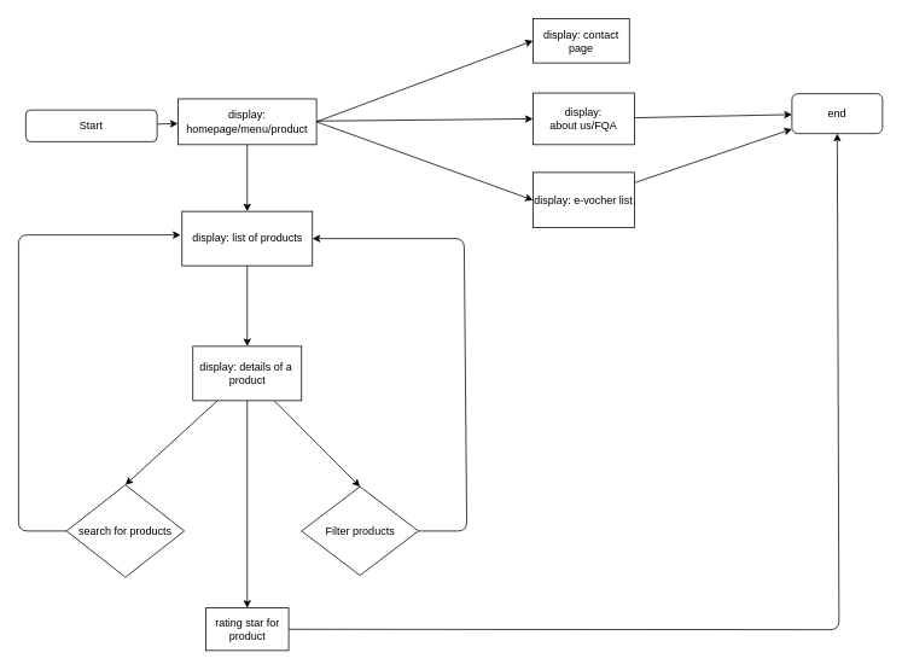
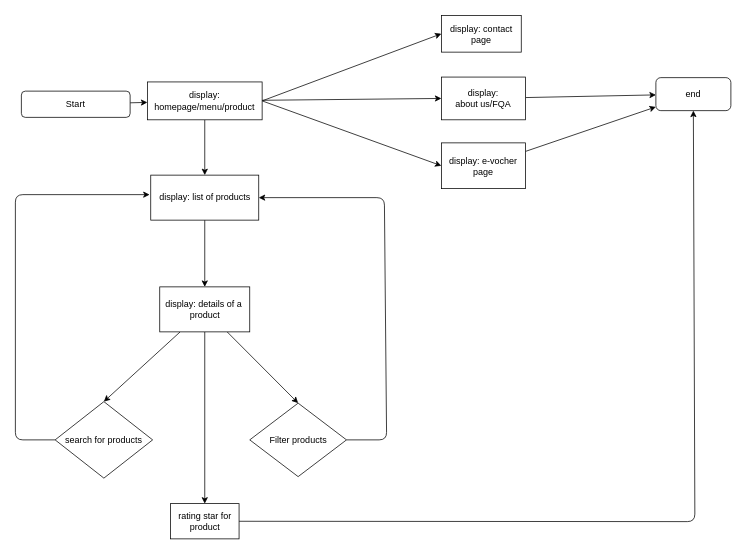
  <mxCell id="0" />
  <mxCell id="1" parent="0" />
  <mxCell id="2" style="edgeStyle=none;html=1;" edge="1" parent="1" source="3" target="8"><mxGeometry relative="1" as="geometry" /></mxCell>
  <mxCell id="3" value="Start" style="rounded=1;whiteSpace=wrap;html=1;" parent="1" vertex="1"><mxGeometry x="28" y="121" width="145" height="35" as="geometry" /></mxCell>
  <mxCell id="4" style="edgeStyle=none;html=1;entryX=0.5;entryY=0;entryDx=0;entryDy=0;" edge="1" parent="1" source="8" target="10"><mxGeometry relative="1" as="geometry"><mxPoint x="275" y="268" as="targetPoint" /></mxGeometry></mxCell>
  <mxCell id="5" style="edgeStyle=none;html=1;entryX=0;entryY=0.5;entryDx=0;entryDy=0;exitX=1;exitY=0.5;exitDx=0;exitDy=0;" edge="1" parent="1" source="8" target="22"><mxGeometry relative="1" as="geometry"><Array as="points" /></mxGeometry></mxCell>
  <mxCell id="6" style="edgeStyle=none;html=1;entryX=0;entryY=0.5;entryDx=0;entryDy=0;" edge="1" parent="1" source="8" target="26"><mxGeometry relative="1" as="geometry" /></mxCell>
  <mxCell id="7" style="edgeStyle=none;html=1;entryX=0;entryY=0.5;entryDx=0;entryDy=0;exitX=1;exitY=0.5;exitDx=0;exitDy=0;" edge="1" parent="1" source="8" target="24"><mxGeometry relative="1" as="geometry"><Array as="points" /></mxGeometry></mxCell>
  <mxCell id="8" value="display: homepage/menu/product" style="rounded=0;whiteSpace=wrap;html=1;" vertex="1" parent="1"><mxGeometry x="196" y="108.75" width="153" height="50.5" as="geometry" /></mxCell>
  <mxCell id="9" style="edgeStyle=none;html=1;entryX=0.5;entryY=0;entryDx=0;entryDy=0;" edge="1" parent="1" source="10" target="18"><mxGeometry relative="1" as="geometry" /></mxCell>
  <mxCell id="10" value="display: list of products" style="rounded=0;whiteSpace=wrap;html=1;" vertex="1" parent="1"><mxGeometry x="200.5" y="233" width="144" height="60" as="geometry" /></mxCell>
  <mxCell id="11" style="edgeStyle=none;html=1;" edge="1" parent="1" source="12"><mxGeometry relative="1" as="geometry"><mxPoint x="199" y="259" as="targetPoint" /><Array as="points"><mxPoint x="20" y="586" /><mxPoint x="20" y="259" /></Array></mxGeometry></mxCell>
  <mxCell id="12" value="search for products" style="rhombus;whiteSpace=wrap;html=1;" vertex="1" parent="1"><mxGeometry x="73" y="535" width="130" height="102" as="geometry" /></mxCell>
  <mxCell id="13" style="edgeStyle=none;html=1;entryX=1;entryY=0.5;entryDx=0;entryDy=0;" edge="1" parent="1" source="14" target="10"><mxGeometry relative="1" as="geometry"><Array as="points"><mxPoint x="515" y="586" /><mxPoint x="512" y="263" /></Array></mxGeometry></mxCell>
  <mxCell id="14" value="Filter products" style="rhombus;whiteSpace=wrap;html=1;" vertex="1" parent="1"><mxGeometry x="332.5" y="537" width="129" height="98" as="geometry" /></mxCell>
  <mxCell id="15" style="edgeStyle=none;html=1;entryX=0.5;entryY=0;entryDx=0;entryDy=0;" edge="1" parent="1" source="18" target="14"><mxGeometry relative="1" as="geometry" /></mxCell>
  <mxCell id="16" style="edgeStyle=none;html=1;entryX=0.5;entryY=0;entryDx=0;entryDy=0;" edge="1" parent="1" source="18" target="12"><mxGeometry relative="1" as="geometry" /></mxCell>
  <mxCell id="17" style="edgeStyle=none;html=1;" edge="1" parent="1" source="18" target="20"><mxGeometry relative="1" as="geometry"><mxPoint x="272.5" y="618" as="targetPoint" /></mxGeometry></mxCell>
  <mxCell id="18" value="display: details of a&amp;nbsp; product" style="rounded=0;whiteSpace=wrap;html=1;" vertex="1" parent="1"><mxGeometry x="212.5" y="382" width="120" height="60" as="geometry" /></mxCell>
  <mxCell id="19" style="edgeStyle=none;html=1;entryX=0.5;entryY=1;entryDx=0;entryDy=0;" edge="1" parent="1" source="20" target="23"><mxGeometry relative="1" as="geometry"><mxPoint x="852" y="694.5" as="targetPoint" /><Array as="points"><mxPoint x="926" y="695" /></Array></mxGeometry></mxCell>
  <mxCell id="20" value="rating star for product" style="rounded=0;whiteSpace=wrap;html=1;" vertex="1" parent="1"><mxGeometry x="226.75" y="671" width="91.5" height="47" as="geometry" /></mxCell>
  <mxCell id="21" style="edgeStyle=none;html=1;" edge="1" parent="1" source="22" target="23"><mxGeometry relative="1" as="geometry"><mxPoint x="870" y="125" as="targetPoint" /></mxGeometry></mxCell>
- <mxCell id="22" value="display: e-vocher list" style="rounded=0;whiteSpace=wrap;html=1;" vertex="1" parent="1"><mxGeometry x="588" y="190" width="112.25" height="61" as="geometry" /></mxCell>
+ <mxCell id="22" value="display: e-vocher page" style="rounded=0;whiteSpace=wrap;html=1;" vertex="1" parent="1"><mxGeometry x="588" y="190" width="112.25" height="61" as="geometry" /></mxCell>
  <mxCell id="23" value="end" style="rounded=1;whiteSpace=wrap;html=1;" vertex="1" parent="1"><mxGeometry x="874" y="103" width="100" height="44" as="geometry" /></mxCell>
  <mxCell id="24" value="display: contact page" style="rounded=0;whiteSpace=wrap;html=1;" vertex="1" parent="1"><mxGeometry x="588" y="20" width="106.5" height="49" as="geometry" /></mxCell>
  <mxCell id="25" style="edgeStyle=none;html=1;" edge="1" parent="1" source="26" target="23"><mxGeometry relative="1" as="geometry" /></mxCell>
  <mxCell id="26" value="display: &lt;br&gt;about us/FQA" style="rounded=0;whiteSpace=wrap;html=1;" vertex="1" parent="1"><mxGeometry x="588" y="102.25" width="112.25" height="57" as="geometry" /></mxCell>
